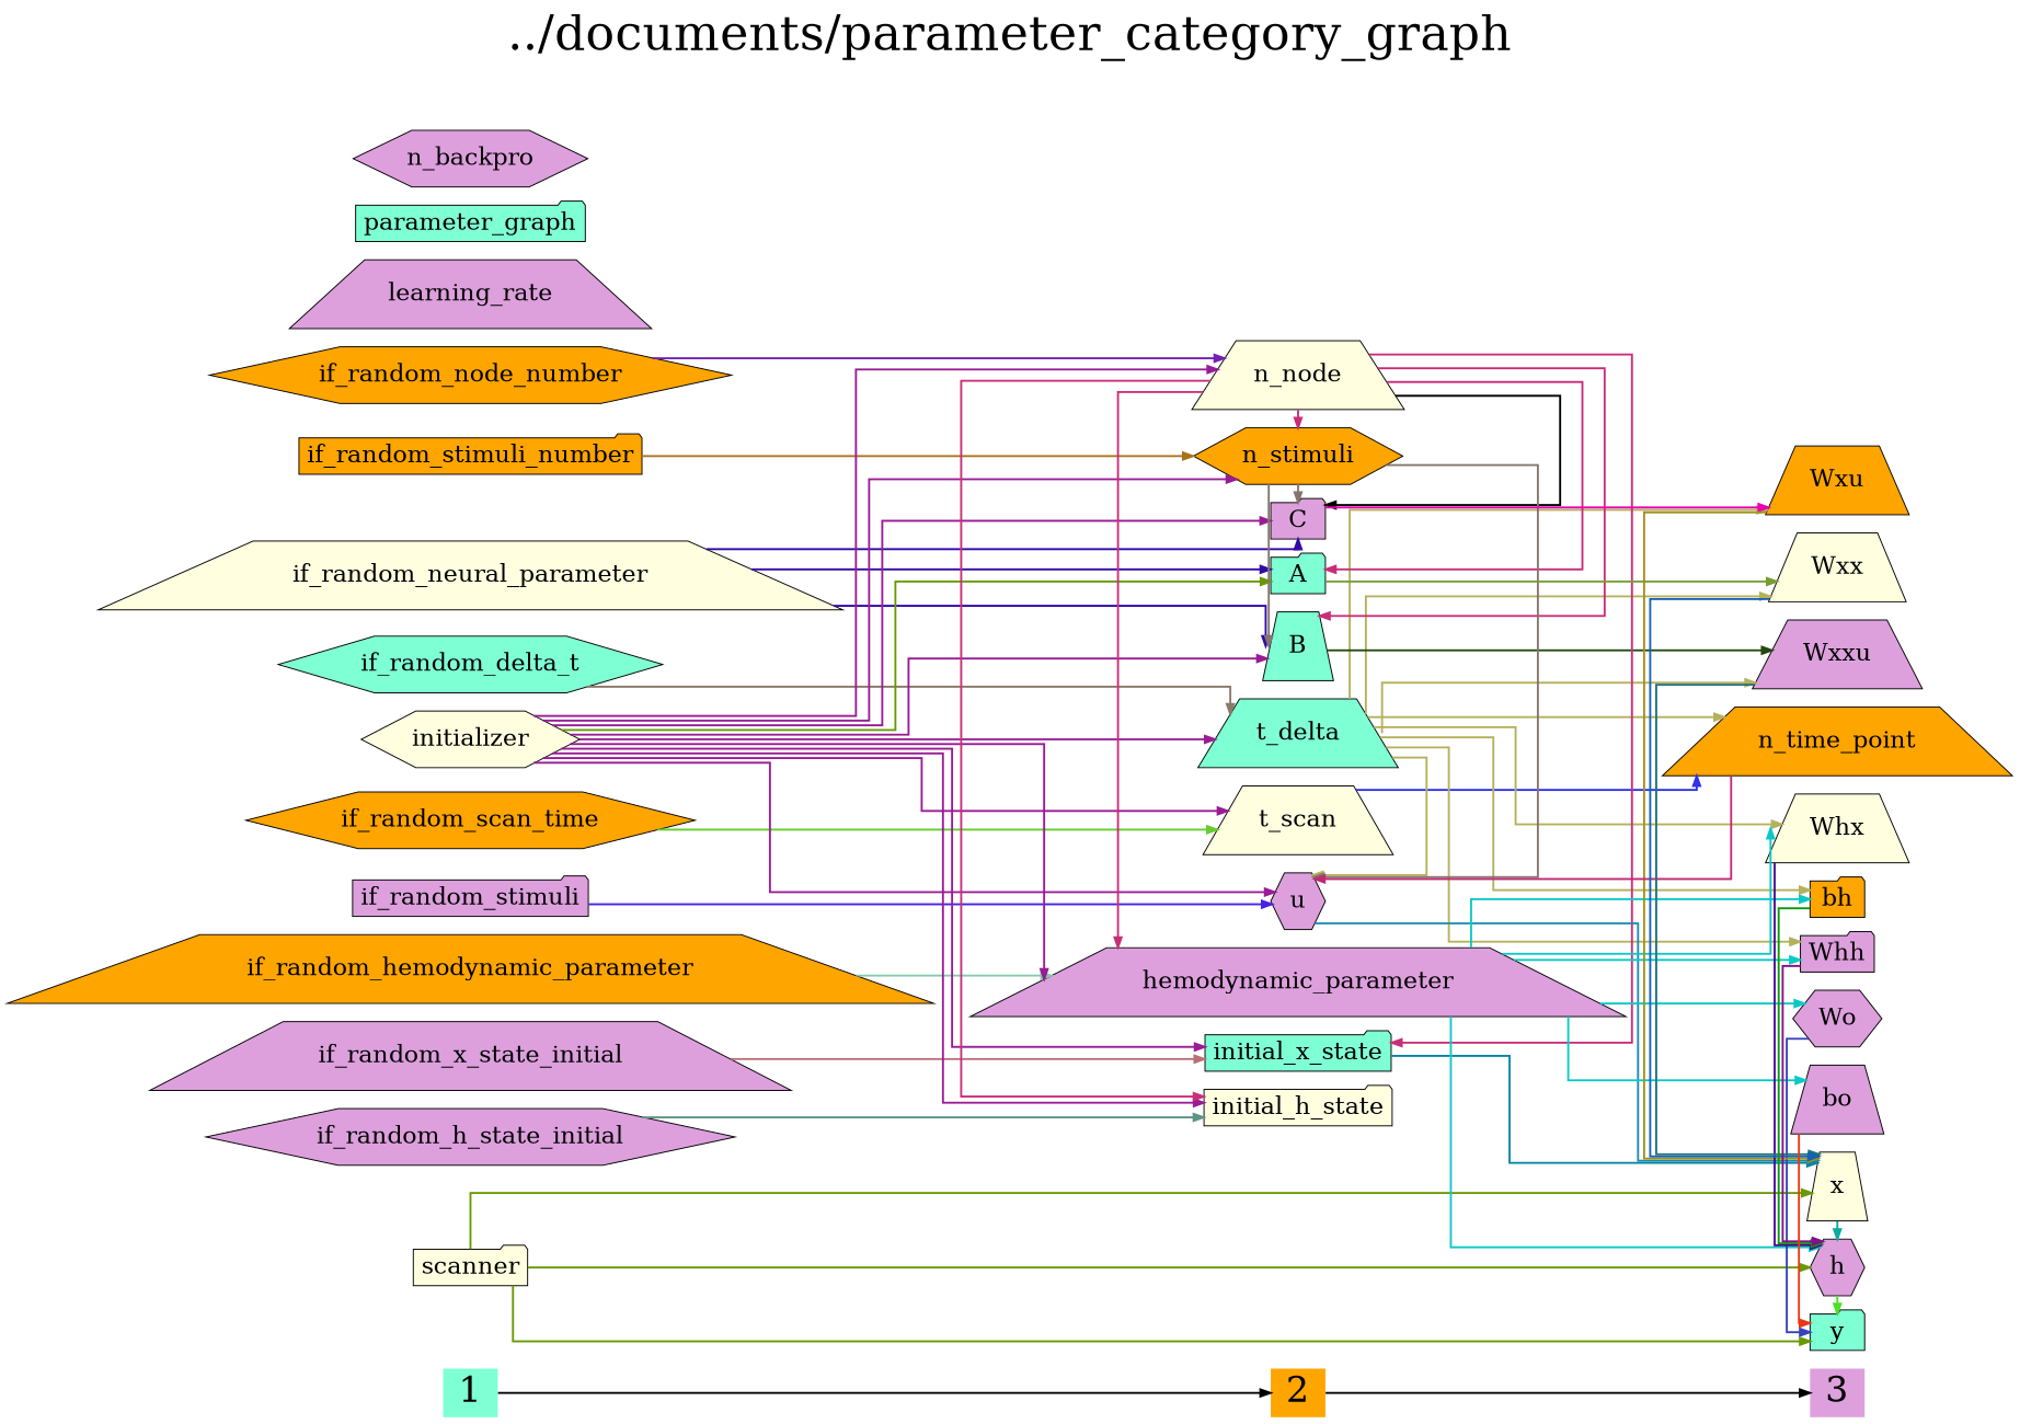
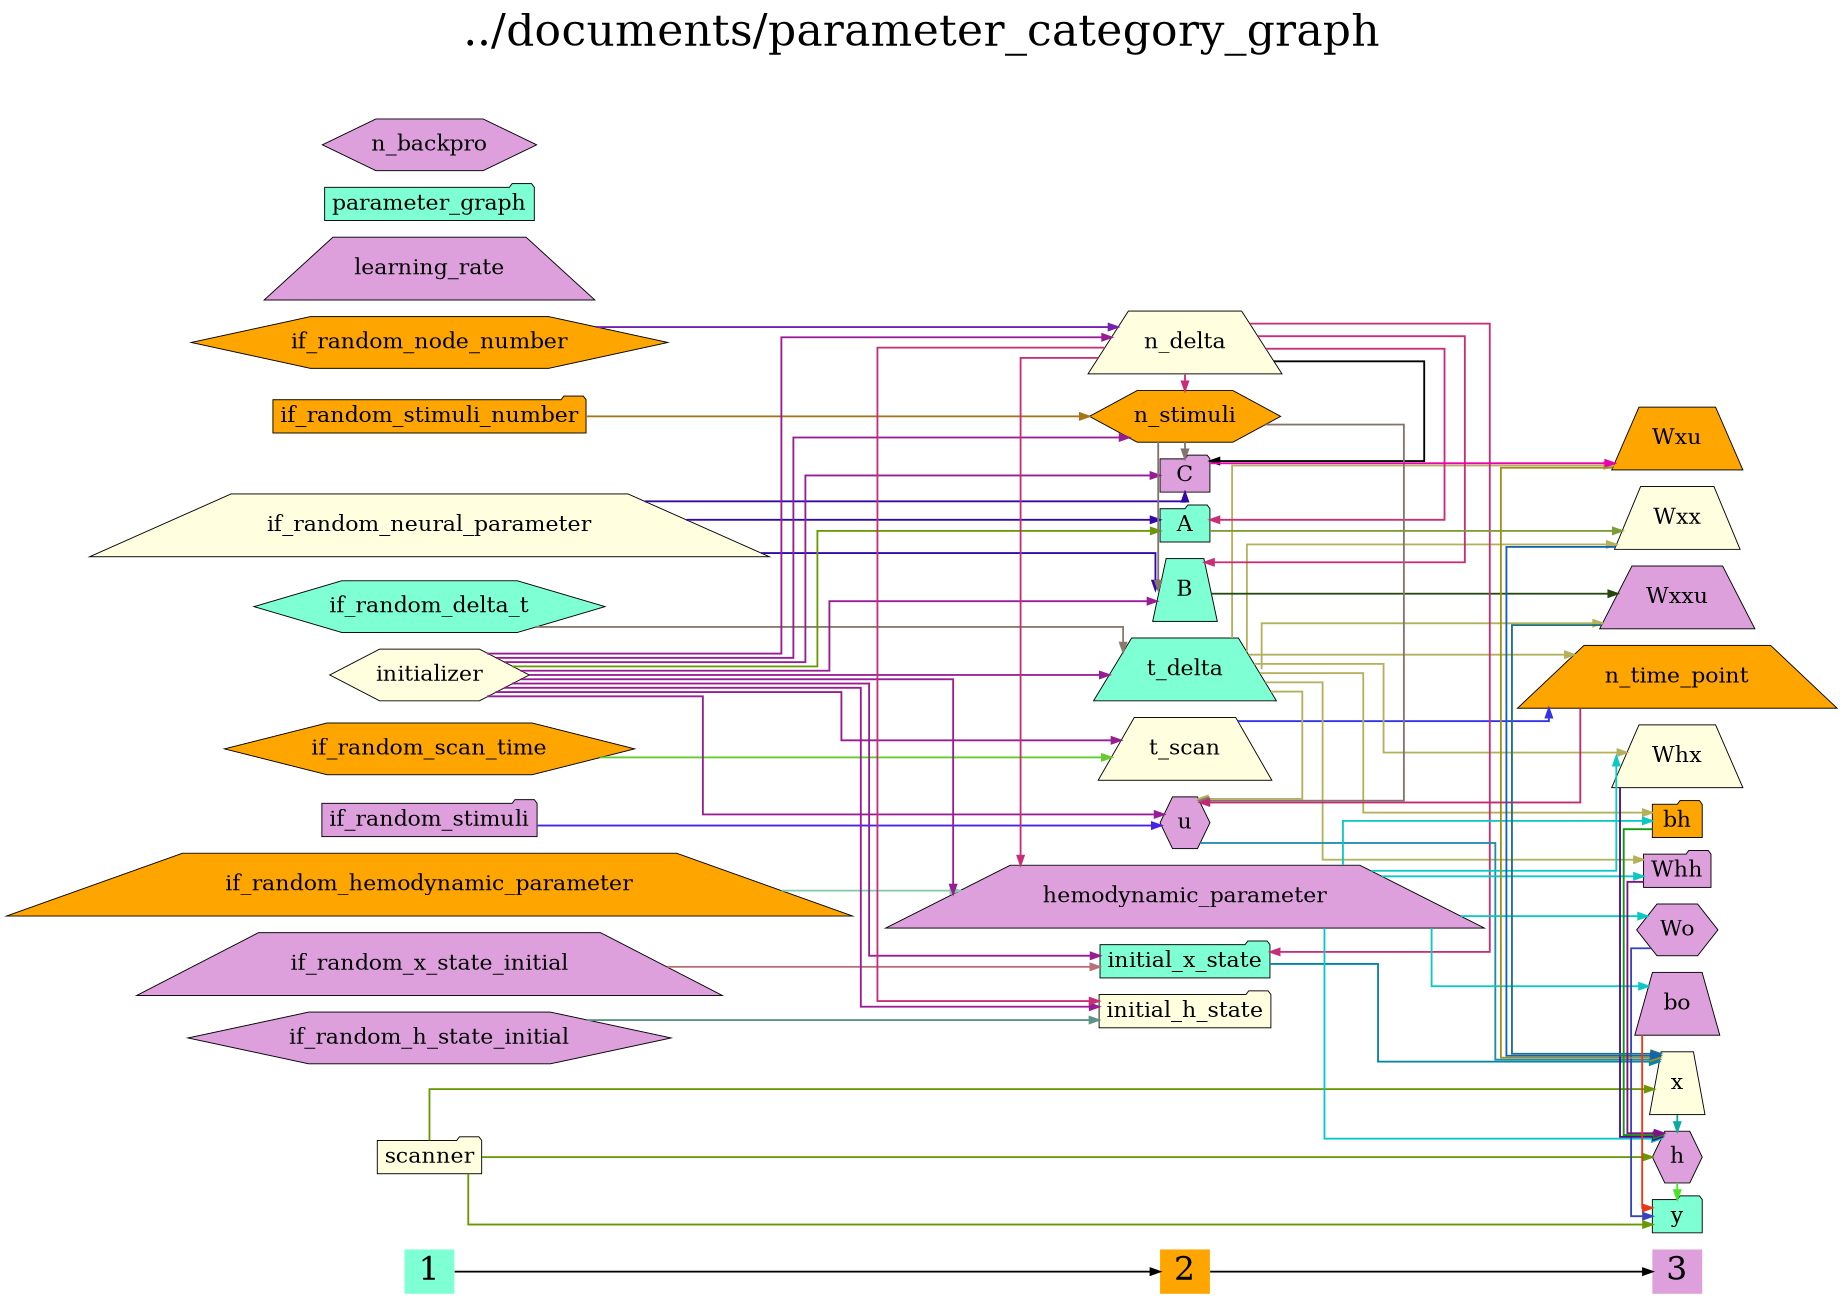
  digraph {
    fontsize=48
    label="../documents/parameter_category_graph"
    labelloc=t
    rankdir=LR
    splines=ortho
    node [fillcolor=plum fontsize=24 shape=trapezium style=filled]
    edge [penwidth=2 color="#981C94"]
    1 [fillcolor=aquamarine fontsize=36 shape=plaintext]
    2 [fillcolor=orange fontsize=36 shape=plaintext]
    3 [fontsize=36 shape=plaintext]
    if_random_node_number [fillcolor=orange shape=hexagon]
    scanner [fillcolor=lightyellow shape=folder]
    if_random_x_state_initial
    if_random_h_state_initial [shape=hexagon]
    if_random_stimuli [shape=folder]
    if_random_delta_t [fillcolor=aquamarine shape=hexagon]
    if_random_neural_parameter [fillcolor=lightyellow]
    if_random_hemodynamic_parameter [fillcolor=orange]
    if_random_scan_time [fillcolor=orange shape=hexagon]
    learning_rate
    parameter_graph [fillcolor=aquamarine shape=folder]
    if_random_stimuli_number [fillcolor=orange shape=folder]
    n_backpro [shape=hexagon]
    initializer [fillcolor=lightyellow shape=hexagon]
    t_scan [fillcolor=lightyellow]
    t_delta [fillcolor=aquamarine]
    B [fillcolor=aquamarine]
-   n_node [fillcolor=lightyellow]
+   n_node [fillcolor=lightyellow label=n_delta]
    n_stimuli [fillcolor=orange shape=hexagon]
    u [shape=hexagon]
    initial_x_state [fillcolor=aquamarine shape=folder]
    hemodynamic_parameter
    initial_h_state [fillcolor=lightyellow shape=folder]
    C [shape=folder]
    A [fillcolor=aquamarine shape=folder]
    Wo [shape=hexagon]
    h [shape=hexagon]
    Wxu [fillcolor=orange]
    Whx [fillcolor=lightyellow]
    n_time_point [fillcolor=orange]
    Wxxu
    Wxx [fillcolor=lightyellow]
    bh [fillcolor=orange shape=folder]
    y [fillcolor=aquamarine shape=folder]
    Whh [shape=folder]
    x [fillcolor=lightyellow]
    bo
    subgraph sub_1 {
      1
      2
      3
    }
    subgraph sub_2 {
      rank=same
      1
      if_random_node_number
      scanner
      if_random_x_state_initial
      if_random_h_state_initial
      if_random_stimuli
      if_random_delta_t
      if_random_neural_parameter
      if_random_hemodynamic_parameter
      if_random_scan_time
      learning_rate
      parameter_graph
      if_random_stimuli_number
      n_backpro
      initializer
    }
    subgraph sub_3 {
      rank=same
      2
      t_scan
      t_delta
      B
      n_node
      n_stimuli
      u
      initial_x_state
      hemodynamic_parameter
      initial_h_state
      C
      A
    }
    subgraph sub_4 {
      rank=same
      3
      Wo
      h
      Wxu
      Whx
      n_time_point
      Wxxu
      Wxx
      bh
      y
      Whh
      x
      bo
    }
    1 -> 2 [color=""]
    2 -> 3 [color=""]
    if_random_node_number -> n_node [color="#7421B1"]
    scanner -> h [color="#689902"]
    scanner -> y [color="#689902"]
    scanner -> x [color="#689902"]
    if_random_x_state_initial -> initial_x_state [color="#BA6E78"]
    if_random_h_state_initial -> initial_h_state [color="#5E9485"]
    if_random_stimuli -> u [color="#4822E5"]
    if_random_delta_t -> t_delta [color="#8C7B6A"]
    if_random_neural_parameter -> B [color="#3209A6"]
    if_random_neural_parameter -> C [color="#3209A6"]
    if_random_neural_parameter -> A [color="#3209A6"]
    if_random_hemodynamic_parameter -> hemodynamic_parameter [color="#83CBAB"]
    if_random_scan_time -> t_scan [color="#65CC30"]
    if_random_stimuli_number -> n_stimuli [color="#A77319"]
    initializer -> t_scan
    initializer -> t_delta
    initializer -> B
    initializer -> n_node
    initializer -> n_stimuli
    initializer -> u
    initializer -> initial_x_state
    initializer -> hemodynamic_parameter
    initializer -> initial_h_state
    initializer -> C
    initializer -> A [color="#689902"]
    t_scan -> n_time_point [color="#3232E7"]
    t_delta -> u [color="#B4B15C"]
    t_delta -> Wxu [color="#B4B15C"]
    t_delta -> Whx [color="#B4B15C"]
    t_delta -> n_time_point [color="#B4B15C"]
    t_delta -> Wxxu [color="#B4B15C"]
    t_delta -> Wxx [color="#B4B15C"]
    t_delta -> bh [color="#B4B15C"]
    t_delta -> Whh [color="#B4B15C"]
    B -> Wxxu [color="#23470E"]
    n_node -> B [color="#C82E77"]
    n_node -> n_stimuli [color="#C82E77"]
    n_node -> initial_x_state [color="#C82E77"]
    n_node -> hemodynamic_parameter [color="#C82E77"]
    n_node -> initial_h_state [color="#C82E77"]
    n_node -> C [color=black]
    n_node -> A [color="#C82E77"]
    n_stimuli -> B [color="#84746E"]
    n_stimuli -> u [color="#84746E"]
    n_stimuli -> C [color="#84746E"]
    u -> x [color="#1C8CAE"]
    initial_x_state -> x [color="#0485A4"]
    hemodynamic_parameter -> Wo [color="#0BC8C5"]
    hemodynamic_parameter -> h [color="#0BC8C5"]
    hemodynamic_parameter -> Whx [color="#0BC8C5"]
    hemodynamic_parameter -> bh [color="#0BC8C5"]
    hemodynamic_parameter -> Whh [color="#0BC8C5"]
    hemodynamic_parameter -> bo [color="#0BC8C5"]
    C -> Wxu [color="#EA00B1"]
    A -> Wxx [color="#799C34"]
    Wo -> y [color="#3643B9"]
    h -> y [color="#4AE128"]
    Wxu -> x [color="#A0901B"]
    Whx -> h [color="#470A95"]
    n_time_point -> u [color="#C02A71"]
    Wxxu -> x [color="#217279"]
    Wxx -> x [color="#1462B1"]
    bh -> h [color="#0A9B09"]
    Whh -> h [color="#821089"]
    x -> h [color="#0BABA1"]
    bo -> y [color="#EB3713"]
  }
